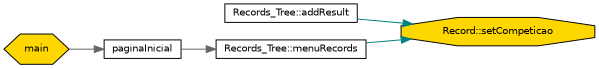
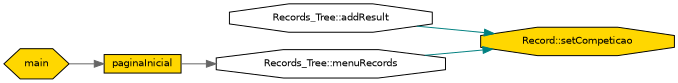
  digraph {
    rankdir=RL
    node [color=black fillcolor=gold fontname=Helvetica fontsize=10 shape=octagon style=filled]
    edge [color=teal dir=back fontname=Helvetica fontsize=10 labelfontname=Helvetica labelfontsize=10 style=solid]
    n1 [fontcolor=black height=0.2 label="Record::setCompeticao" width=0.4]
-   n2 [fillcolor=white height=0.2 label="Records_Tree::addResult" shape=box width=0.4]
-   n3 [fillcolor=white height=0.2 label="Records_Tree::menuRecords" shape=box width=0.4]
-   n4 [fillcolor=white height=0.2 label=paginaInicial shape=box width=0.4]
+   n2 [fillcolor=white height=0.2 label="Records_Tree::addResult" width=0.4]
+   n3 [fillcolor=white height=0.2 label="Records_Tree::menuRecords" width=0.4]
+   n4 [height=0.2 label=paginaInicial shape=box width=0.4]
    n5 [height=0.2 label=main shape=hexagon width=0.4]
    n1 -> n2
    n1 -> n3
    n3 -> n4 [color=gray40]
    n4 -> n5 [color=gray40]
  }
